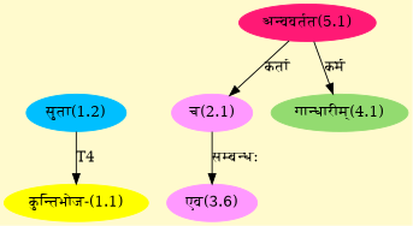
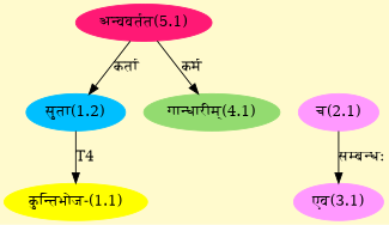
  digraph {
    bgcolor=lemonchiffon1
    compound=true
    rankdir=BT
    node [color="#FF99FF" style=filled]
    edge [dir=back]
    n1 [color="#FFFF00" label="कुन्तिभोज-(1.1)"]
    n2 [color="#00BFFF" label="सुता(1.2)"]
    n3 [color="#FF1975" label="अन्ववर्तत(5.1)"]
    n4 [label="च(2.1)"]
-   n5 [label="एव(3.6)"]
+   n5 [label="एव(3.1)"]
    n6 [color="#93DB70" label="गान्धारीम्(4.1)"]
    n1 -> n2 [label=T4]
-   n4 -> n3 [label="कर्ता"]
+   n2 -> n3 [label="कर्ता"]
    n5 -> n4 [label="सम्बन्धः"]
    n6 -> n3 [label="कर्म"]
  }
